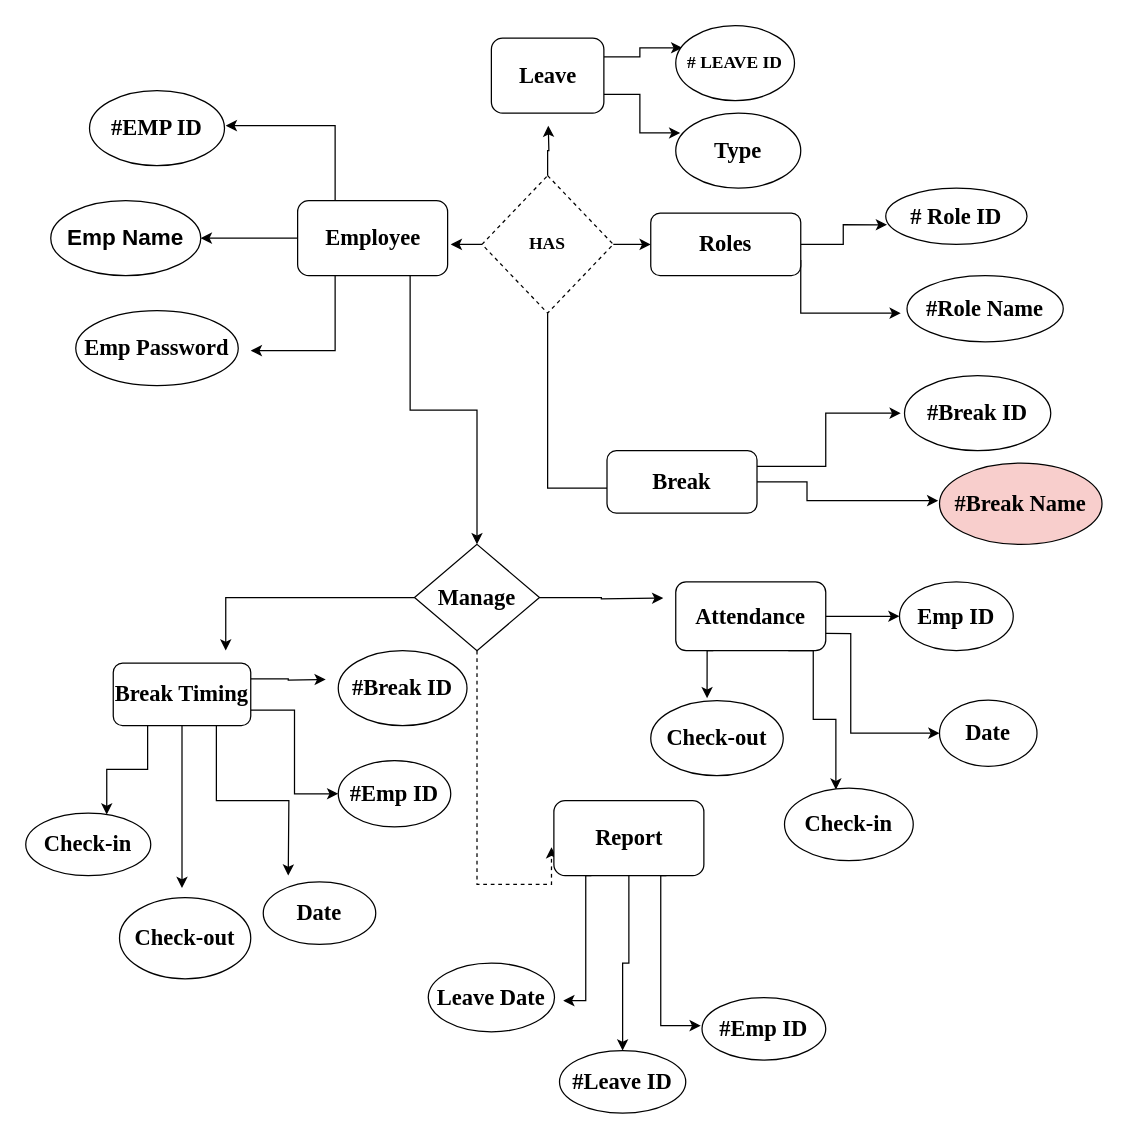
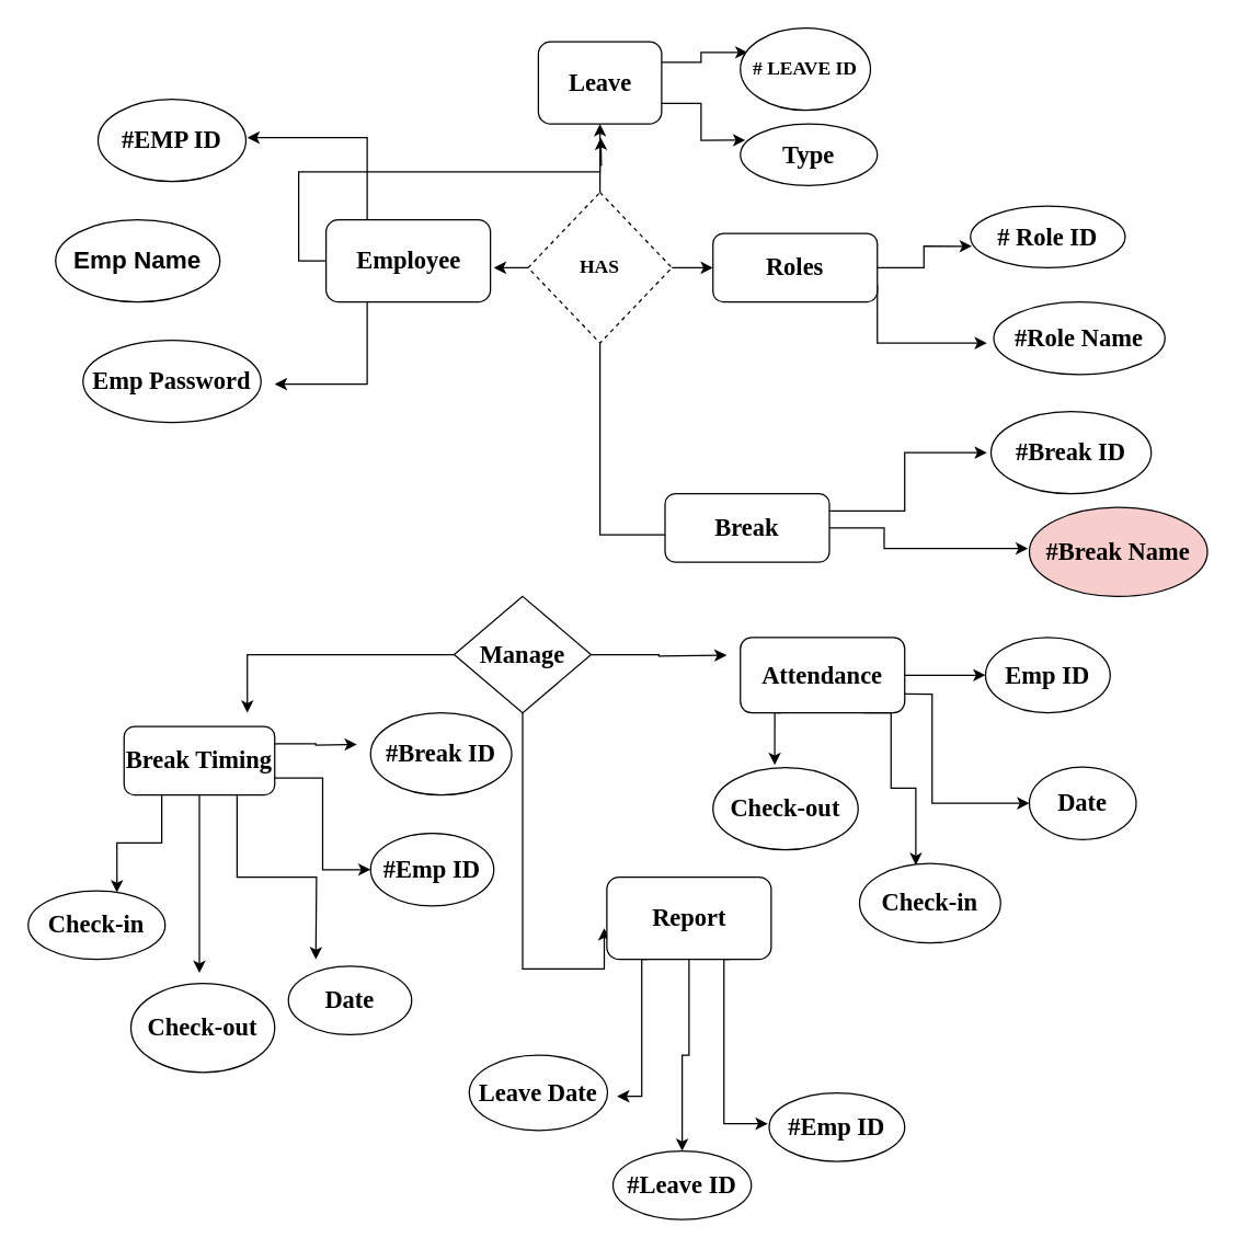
  <mxCell id="0" />
  <mxCell id="1" parent="0" />
  <mxCell id="2" value="&lt;font face=&quot;Times New Roman&quot; style=&quot;font-size: 18px&quot;&gt;&lt;b&gt;#EMP ID&lt;/b&gt;&lt;/font&gt;" style="ellipse;whiteSpace=wrap;html=1;" vertex="1" parent="1"><mxGeometry x="71" y="72" width="108" height="60" as="geometry" /></mxCell>
  <mxCell id="3" value="&lt;b&gt;&lt;font style=&quot;font-size: 18px&quot;&gt;Emp Name&lt;/font&gt;&lt;/b&gt;" style="ellipse;whiteSpace=wrap;html=1;" vertex="1" parent="1"><mxGeometry x="40" y="160" width="120" height="60" as="geometry" /></mxCell>
  <mxCell id="4" value="&lt;b&gt;&lt;font face=&quot;Times New Roman&quot; style=&quot;font-size: 18px&quot;&gt;Emp Password&lt;/font&gt;&lt;/b&gt;" style="ellipse;whiteSpace=wrap;html=1;" vertex="1" parent="1"><mxGeometry x="60" y="248" width="130" height="60" as="geometry" /></mxCell>
  <mxCell id="5" style="edgeStyle=orthogonalEdgeStyle;rounded=0;orthogonalLoop=1;jettySize=auto;html=1;exitX=0.25;exitY=0;exitDx=0;exitDy=0;" edge="1" parent="1" source="9"><mxGeometry relative="1" as="geometry"><mxPoint x="180" y="100" as="targetPoint" /><Array as="points"><mxPoint x="268" y="100" /></Array></mxGeometry></mxCell>
- <mxCell id="6" style="edgeStyle=orthogonalEdgeStyle;rounded=0;orthogonalLoop=1;jettySize=auto;html=1;exitX=0.75;exitY=1;exitDx=0;exitDy=0;entryX=0.5;entryY=0;entryDx=0;entryDy=0;" edge="1" parent="1" source="9" target="33"><mxGeometry relative="1" as="geometry" /></mxCell>
- <mxCell id="7" style="edgeStyle=orthogonalEdgeStyle;rounded=0;orthogonalLoop=1;jettySize=auto;html=1;exitX=0;exitY=0.5;exitDx=0;exitDy=0;entryX=1;entryY=0.5;entryDx=0;entryDy=0;" edge="1" parent="1" source="9" target="3"><mxGeometry relative="1" as="geometry" /></mxCell>
+ <mxCell id="7" style="edgeStyle=orthogonalEdgeStyle;rounded=0;orthogonalLoop=1;jettySize=auto;html=1;exitX=0;exitY=0.5;exitDx=0;exitDy=0;" edge="1" parent="1" source="9" target="17"><mxGeometry relative="1" as="geometry" /></mxCell>
  <mxCell id="8" style="edgeStyle=orthogonalEdgeStyle;rounded=0;orthogonalLoop=1;jettySize=auto;html=1;exitX=0.25;exitY=1;exitDx=0;exitDy=0;" edge="1" parent="1" source="9"><mxGeometry relative="1" as="geometry"><mxPoint x="200" y="280" as="targetPoint" /><Array as="points"><mxPoint x="268" y="280" /></Array></mxGeometry></mxCell>
  <mxCell id="9" value="&lt;b&gt;&lt;font style=&quot;font-size: 18px&quot; face=&quot;Times New Roman&quot;&gt;Employee&lt;/font&gt;&lt;/b&gt;" style="rounded=1;whiteSpace=wrap;html=1;" vertex="1" parent="1"><mxGeometry x="237.5" y="160" width="120" height="60" as="geometry" /></mxCell>
  <mxCell id="10" style="edgeStyle=orthogonalEdgeStyle;rounded=0;orthogonalLoop=1;jettySize=auto;html=1;exitX=0.5;exitY=0;exitDx=0;exitDy=0;" edge="1" parent="1" source="14"><mxGeometry relative="1" as="geometry"><mxPoint x="438" y="100" as="targetPoint" /></mxGeometry></mxCell>
  <mxCell id="11" style="edgeStyle=orthogonalEdgeStyle;rounded=0;orthogonalLoop=1;jettySize=auto;html=1;exitX=0.5;exitY=1;exitDx=0;exitDy=0;" edge="1" parent="1" source="14"><mxGeometry relative="1" as="geometry"><mxPoint x="510" y="390" as="targetPoint" /><Array as="points"><mxPoint x="438" y="390" /></Array></mxGeometry></mxCell>
  <mxCell id="12" style="edgeStyle=orthogonalEdgeStyle;rounded=0;orthogonalLoop=1;jettySize=auto;html=1;exitX=1;exitY=0.5;exitDx=0;exitDy=0;entryX=0;entryY=0.5;entryDx=0;entryDy=0;" edge="1" parent="1" source="14" target="22"><mxGeometry relative="1" as="geometry" /></mxCell>
  <mxCell id="13" style="edgeStyle=orthogonalEdgeStyle;rounded=0;orthogonalLoop=1;jettySize=auto;html=1;exitX=0;exitY=0.5;exitDx=0;exitDy=0;" edge="1" parent="1" source="14"><mxGeometry relative="1" as="geometry"><mxPoint x="360" y="195" as="targetPoint" /></mxGeometry></mxCell>
  <mxCell id="14" value="&lt;b&gt;&lt;font face=&quot;Times New Roman&quot; style=&quot;font-size: 14px&quot;&gt;HAS&lt;/font&gt;&lt;/b&gt;" style="rhombus;whiteSpace=wrap;html=1;dashed=1;" vertex="1" parent="1"><mxGeometry x="385" y="140" width="105" height="110" as="geometry" /></mxCell>
  <mxCell id="15" style="edgeStyle=orthogonalEdgeStyle;rounded=0;orthogonalLoop=1;jettySize=auto;html=1;exitX=1;exitY=0.25;exitDx=0;exitDy=0;entryX=0.055;entryY=0.296;entryDx=0;entryDy=0;entryPerimeter=0;" edge="1" parent="1" source="17" target="18"><mxGeometry relative="1" as="geometry" /></mxCell>
  <mxCell id="16" style="edgeStyle=orthogonalEdgeStyle;rounded=0;orthogonalLoop=1;jettySize=auto;html=1;exitX=1;exitY=0.75;exitDx=0;exitDy=0;entryX=0.036;entryY=0.264;entryDx=0;entryDy=0;entryPerimeter=0;" edge="1" parent="1" source="17" target="19"><mxGeometry relative="1" as="geometry" /></mxCell>
  <mxCell id="17" value="&lt;b&gt;&lt;font face=&quot;Times New Roman&quot; style=&quot;font-size: 18px&quot;&gt;Leave&lt;/font&gt;&lt;/b&gt;" style="rounded=1;whiteSpace=wrap;html=1;" vertex="1" parent="1"><mxGeometry x="392.5" y="30" width="90" height="60" as="geometry" /></mxCell>
  <mxCell id="18" value="&lt;b&gt;&lt;font style=&quot;font-size: 14px&quot; face=&quot;Times New Roman&quot;&gt;# LEAVE ID&lt;/font&gt;&lt;/b&gt;" style="ellipse;whiteSpace=wrap;html=1;" vertex="1" parent="1"><mxGeometry x="540" width="95" height="60" as="geometry" y="20" /></mxCell>
- <mxCell id="19" value="&lt;b&gt;&lt;font style=&quot;font-size: 18px&quot; face=&quot;Times New Roman&quot;&gt;Type&lt;/font&gt;&lt;/b&gt;" style="ellipse;whiteSpace=wrap;html=1;" vertex="1" parent="1"><mxGeometry x="540" y="90" width="100" height="60" as="geometry" /></mxCell>
+ <mxCell id="19" value="&lt;b&gt;&lt;font style=&quot;font-size: 18px&quot; face=&quot;Times New Roman&quot;&gt;Type&lt;/font&gt;&lt;/b&gt;" style="ellipse;whiteSpace=wrap;html=1;" vertex="1" parent="1"><mxGeometry x="540" y="90" width="100" height="45" as="geometry" /></mxCell>
  <mxCell id="20" style="edgeStyle=orthogonalEdgeStyle;rounded=0;orthogonalLoop=1;jettySize=auto;html=1;exitX=1;exitY=0.5;exitDx=0;exitDy=0;entryX=0.009;entryY=0.652;entryDx=0;entryDy=0;entryPerimeter=0;" edge="1" parent="1" source="22" target="26"><mxGeometry relative="1" as="geometry" /></mxCell>
  <mxCell id="21" style="edgeStyle=orthogonalEdgeStyle;rounded=0;orthogonalLoop=1;jettySize=auto;html=1;exitX=1;exitY=0.75;exitDx=0;exitDy=0;" edge="1" parent="1" source="22"><mxGeometry relative="1" as="geometry"><mxPoint x="720" y="250" as="targetPoint" /><Array as="points"><mxPoint x="640" y="250" /></Array></mxGeometry></mxCell>
  <mxCell id="22" value="&lt;font face=&quot;Times New Roman&quot; style=&quot;font-size: 18px&quot;&gt;&lt;b&gt;Roles&lt;/b&gt;&lt;/font&gt;" style="rounded=1;whiteSpace=wrap;html=1;" vertex="1" parent="1"><mxGeometry x="520" y="170" width="120" height="50" as="geometry" /></mxCell>
  <mxCell id="23" style="edgeStyle=orthogonalEdgeStyle;rounded=0;orthogonalLoop=1;jettySize=auto;html=1;exitX=1;exitY=0.25;exitDx=0;exitDy=0;" edge="1" parent="1" source="25"><mxGeometry relative="1" as="geometry"><mxPoint x="720" y="330" as="targetPoint" /><Array as="points"><mxPoint x="660" y="373" /><mxPoint x="660" y="330" /></Array></mxGeometry></mxCell>
  <mxCell id="24" style="edgeStyle=orthogonalEdgeStyle;rounded=0;orthogonalLoop=1;jettySize=auto;html=1;exitX=1;exitY=0.5;exitDx=0;exitDy=0;" edge="1" parent="1" source="25"><mxGeometry relative="1" as="geometry"><mxPoint x="750" y="400" as="targetPoint" /><Array as="points"><mxPoint x="645" y="400" /></Array></mxGeometry></mxCell>
  <mxCell id="25" value="&lt;b&gt;&lt;font face=&quot;Times New Roman&quot; style=&quot;font-size: 18px&quot;&gt;Break&lt;/font&gt;&lt;/b&gt;" style="rounded=1;whiteSpace=wrap;html=1;" vertex="1" parent="1"><mxGeometry x="485" y="360" width="120" height="50" as="geometry" /></mxCell>
  <mxCell id="26" value="&lt;b&gt;&lt;font face=&quot;Times New Roman&quot; style=&quot;font-size: 18px&quot;&gt;# Role ID&lt;/font&gt;&lt;/b&gt;" style="ellipse;whiteSpace=wrap;html=1;" vertex="1" parent="1"><mxGeometry x="708" y="150" width="113" height="45" as="geometry" /></mxCell>
  <mxCell id="27" value="&lt;b&gt;&lt;font style=&quot;font-size: 18px&quot; face=&quot;Times New Roman&quot;&gt;#Role Name&lt;/font&gt;&lt;/b&gt;" style="ellipse;whiteSpace=wrap;html=1;" vertex="1" parent="1"><mxGeometry x="725" y="220" width="125" height="53" as="geometry" /></mxCell>
  <mxCell id="28" value="&lt;b&gt;&lt;font style=&quot;font-size: 18px&quot; face=&quot;Times New Roman&quot;&gt;#Break ID&lt;/font&gt;&lt;/b&gt;" style="ellipse;whiteSpace=wrap;html=1;" vertex="1" parent="1"><mxGeometry x="723" y="300" width="117" height="60" as="geometry" /></mxCell>
  <mxCell id="29" value="&lt;b&gt;&lt;font style=&quot;font-size: 18px&quot; face=&quot;Times New Roman&quot;&gt;#Break Name&lt;/font&gt;&lt;/b&gt;" style="ellipse;whiteSpace=wrap;html=1;fillColor=#f8cecc;" vertex="1" parent="1"><mxGeometry x="751" y="370" width="130" height="65" as="geometry" /></mxCell>
  <mxCell id="30" style="edgeStyle=orthogonalEdgeStyle;rounded=0;orthogonalLoop=1;jettySize=auto;html=1;exitX=0;exitY=0.5;exitDx=0;exitDy=0;" edge="1" parent="1" source="33"><mxGeometry relative="1" as="geometry"><mxPoint x="180" y="520" as="targetPoint" /><Array as="points"><mxPoint x="180" y="478" /></Array></mxGeometry></mxCell>
  <mxCell id="31" style="edgeStyle=orthogonalEdgeStyle;rounded=0;orthogonalLoop=1;jettySize=auto;html=1;exitX=1;exitY=0.5;exitDx=0;exitDy=0;" edge="1" parent="1" source="33"><mxGeometry relative="1" as="geometry"><mxPoint x="530" y="478" as="targetPoint" /></mxGeometry></mxCell>
- <mxCell id="32" style="edgeStyle=orthogonalEdgeStyle;rounded=0;orthogonalLoop=1;jettySize=auto;html=1;exitX=0.5;exitY=1;exitDx=0;exitDy=0;entryX=-0.016;entryY=0.62;entryDx=0;entryDy=0;entryPerimeter=0;dashed=1;" edge="1" parent="1" source="33" target="48"><mxGeometry relative="1" as="geometry"><mxPoint x="381" y="720" as="targetPoint" /><Array as="points"><mxPoint x="381" y="707" /></Array></mxGeometry></mxCell>
+ <mxCell id="32" style="edgeStyle=orthogonalEdgeStyle;rounded=0;orthogonalLoop=1;jettySize=auto;html=1;exitX=0.5;exitY=1;exitDx=0;exitDy=0;entryX=-0.016;entryY=0.62;entryDx=0;entryDy=0;entryPerimeter=0;" edge="1" parent="1" source="33" target="48"><mxGeometry relative="1" as="geometry"><mxPoint x="381" y="720" as="targetPoint" /><Array as="points"><mxPoint x="381" y="707" /></Array></mxGeometry></mxCell>
  <mxCell id="33" value="&lt;b&gt;&lt;font style=&quot;font-size: 18px&quot; face=&quot;Times New Roman&quot;&gt;Manage&lt;/font&gt;&lt;/b&gt;" style="rhombus;whiteSpace=wrap;html=1;" vertex="1" parent="1"><mxGeometry x="331" y="435" width="100" height="85" as="geometry" /></mxCell>
  <mxCell id="34" style="edgeStyle=orthogonalEdgeStyle;rounded=0;orthogonalLoop=1;jettySize=auto;html=1;exitX=1;exitY=0.75;exitDx=0;exitDy=0;entryX=0;entryY=0.5;entryDx=0;entryDy=0;" edge="1" parent="1" source="39" target="44"><mxGeometry relative="1" as="geometry" /></mxCell>
  <mxCell id="35" style="edgeStyle=orthogonalEdgeStyle;rounded=0;orthogonalLoop=1;jettySize=auto;html=1;exitX=0.5;exitY=1;exitDx=0;exitDy=0;" edge="1" parent="1" source="39"><mxGeometry relative="1" as="geometry"><mxPoint x="145" y="710" as="targetPoint" /></mxGeometry></mxCell>
  <mxCell id="36" style="edgeStyle=orthogonalEdgeStyle;rounded=0;orthogonalLoop=1;jettySize=auto;html=1;exitX=0.25;exitY=1;exitDx=0;exitDy=0;entryX=0.648;entryY=0.024;entryDx=0;entryDy=0;entryPerimeter=0;" edge="1" parent="1" source="39" target="40"><mxGeometry relative="1" as="geometry" /></mxCell>
  <mxCell id="37" style="edgeStyle=orthogonalEdgeStyle;rounded=0;orthogonalLoop=1;jettySize=auto;html=1;exitX=0.75;exitY=1;exitDx=0;exitDy=0;" edge="1" parent="1" source="39"><mxGeometry relative="1" as="geometry"><mxPoint x="230" y="700" as="targetPoint" /></mxGeometry></mxCell>
  <mxCell id="38" style="edgeStyle=orthogonalEdgeStyle;rounded=0;orthogonalLoop=1;jettySize=auto;html=1;exitX=1;exitY=0.25;exitDx=0;exitDy=0;" edge="1" parent="1" source="39"><mxGeometry relative="1" as="geometry"><mxPoint x="260" y="543" as="targetPoint" /></mxGeometry></mxCell>
  <mxCell id="39" value="&lt;font face=&quot;Times New Roman&quot; style=&quot;font-size: 18px&quot;&gt;&lt;b&gt;Break Timing&lt;/b&gt;&lt;/font&gt;" style="rounded=1;whiteSpace=wrap;html=1;" vertex="1" parent="1"><mxGeometry x="90" y="530" width="110" height="50" as="geometry" /></mxCell>
  <mxCell id="40" value="&lt;b&gt;&lt;font style=&quot;font-size: 18px&quot; face=&quot;Times New Roman&quot;&gt;Check-in&lt;/font&gt;&lt;/b&gt;" style="ellipse;whiteSpace=wrap;html=1;" vertex="1" parent="1"><mxGeometry x="20" y="650" width="100" height="50" as="geometry" /></mxCell>
  <mxCell id="41" value="&lt;b&gt;&lt;font face=&quot;Times New Roman&quot; style=&quot;font-size: 18px&quot;&gt;Check-out&lt;/font&gt;&lt;/b&gt;" style="ellipse;whiteSpace=wrap;html=1;" vertex="1" parent="1"><mxGeometry x="95" y="717.5" width="105" height="65" as="geometry" /></mxCell>
  <mxCell id="42" value="&lt;b&gt;&lt;font style=&quot;font-size: 18px&quot; face=&quot;Times New Roman&quot;&gt;Date&lt;/font&gt;&lt;/b&gt;" style="ellipse;whiteSpace=wrap;html=1;" vertex="1" parent="1"><mxGeometry x="210" y="705" width="90" height="50" as="geometry" /></mxCell>
  <mxCell id="43" value="&lt;b&gt;&lt;font style=&quot;font-size: 18px&quot; face=&quot;Times New Roman&quot;&gt;#Break ID&lt;/font&gt;&lt;/b&gt;" style="ellipse;whiteSpace=wrap;html=1;" vertex="1" parent="1"><mxGeometry x="270" y="520" width="103" height="60" as="geometry" /></mxCell>
  <mxCell id="44" value="&lt;b&gt;&lt;font style=&quot;font-size: 18px&quot; face=&quot;Times New Roman&quot;&gt;#Emp ID&lt;/font&gt;&lt;/b&gt;" style="ellipse;whiteSpace=wrap;html=1;" vertex="1" parent="1"><mxGeometry x="270" y="608" width="90" height="53" as="geometry" /></mxCell>
  <mxCell id="45" style="edgeStyle=orthogonalEdgeStyle;rounded=0;orthogonalLoop=1;jettySize=auto;html=1;exitX=0.5;exitY=1;exitDx=0;exitDy=0;" edge="1" parent="1" source="48" target="49"><mxGeometry relative="1" as="geometry" /></mxCell>
  <mxCell id="46" style="edgeStyle=orthogonalEdgeStyle;rounded=0;orthogonalLoop=1;jettySize=auto;html=1;exitX=0.75;exitY=1;exitDx=0;exitDy=0;" edge="1" parent="1" source="48"><mxGeometry relative="1" as="geometry"><mxPoint x="560" y="820" as="targetPoint" /><Array as="points"><mxPoint x="528" y="820" /></Array></mxGeometry></mxCell>
  <mxCell id="47" style="edgeStyle=orthogonalEdgeStyle;rounded=0;orthogonalLoop=1;jettySize=auto;html=1;exitX=0.25;exitY=1;exitDx=0;exitDy=0;" edge="1" parent="1" source="48"><mxGeometry relative="1" as="geometry"><mxPoint x="450" y="800" as="targetPoint" /><Array as="points"><mxPoint x="468" y="800" /></Array></mxGeometry></mxCell>
  <mxCell id="48" value="&lt;b&gt;&lt;font style=&quot;font-size: 18px&quot; face=&quot;Times New Roman&quot;&gt;Report&lt;/font&gt;&lt;/b&gt;" style="rounded=1;whiteSpace=wrap;html=1;" vertex="1" parent="1"><mxGeometry x="442.5" y="640" width="120" height="60" as="geometry" /></mxCell>
  <mxCell id="49" value="&lt;b&gt;&lt;font style=&quot;font-size: 18px&quot; face=&quot;Times New Roman&quot;&gt;#Leave ID&lt;/font&gt;&lt;/b&gt;" style="ellipse;whiteSpace=wrap;html=1;" vertex="1" parent="1"><mxGeometry x="447" y="840" width="101" height="50" as="geometry" /></mxCell>
  <mxCell id="50" value="&lt;b&gt;&lt;font style=&quot;font-size: 18px&quot; face=&quot;Times New Roman&quot;&gt;#Emp ID&lt;/font&gt;&lt;/b&gt;" style="ellipse;whiteSpace=wrap;html=1;" vertex="1" parent="1"><mxGeometry x="561" y="797.5" width="99" height="50" as="geometry" /></mxCell>
  <mxCell id="51" value="&lt;font style=&quot;font-size: 18px&quot; face=&quot;Times New Roman&quot;&gt;&lt;b&gt;Leave Date&lt;/b&gt;&lt;/font&gt;" style="ellipse;whiteSpace=wrap;html=1;" vertex="1" parent="1"><mxGeometry x="342" y="770" width="101" height="55" as="geometry" /></mxCell>
  <mxCell id="52" style="edgeStyle=orthogonalEdgeStyle;rounded=0;orthogonalLoop=1;jettySize=auto;html=1;exitX=1;exitY=0.75;exitDx=0;exitDy=0;entryX=0;entryY=0.5;entryDx=0;entryDy=0;" edge="1" parent="1" source="56" target="59"><mxGeometry relative="1" as="geometry"><mxPoint x="700" y="590" as="targetPoint" /><Array as="points"><mxPoint x="680" y="506" /><mxPoint x="680" y="586" /></Array></mxGeometry></mxCell>
  <mxCell id="53" style="edgeStyle=orthogonalEdgeStyle;rounded=0;orthogonalLoop=1;jettySize=auto;html=1;exitX=0.75;exitY=1;exitDx=0;exitDy=0;entryX=0.399;entryY=0.021;entryDx=0;entryDy=0;entryPerimeter=0;" edge="1" parent="1" source="56" target="60"><mxGeometry relative="1" as="geometry"><Array as="points"><mxPoint x="650" y="520" /><mxPoint x="650" y="575" /><mxPoint x="668" y="575" /></Array></mxGeometry></mxCell>
  <mxCell id="54" style="edgeStyle=orthogonalEdgeStyle;rounded=0;orthogonalLoop=1;jettySize=auto;html=1;exitX=1;exitY=0.5;exitDx=0;exitDy=0;entryX=0;entryY=0.5;entryDx=0;entryDy=0;" edge="1" parent="1" source="56" target="58"><mxGeometry relative="1" as="geometry" /></mxCell>
  <mxCell id="55" style="edgeStyle=orthogonalEdgeStyle;rounded=0;orthogonalLoop=1;jettySize=auto;html=1;exitX=0.25;exitY=1;exitDx=0;exitDy=0;entryX=0.425;entryY=-0.032;entryDx=0;entryDy=0;entryPerimeter=0;" edge="1" parent="1" source="56" target="57"><mxGeometry relative="1" as="geometry" /></mxCell>
  <mxCell id="56" value="&lt;font face=&quot;Times New Roman&quot; style=&quot;font-size: 18px&quot;&gt;&lt;b&gt;Attendance&lt;/b&gt;&lt;/font&gt;" style="rounded=1;whiteSpace=wrap;html=1;" vertex="1" parent="1"><mxGeometry x="540" y="465" width="120" height="55" as="geometry" /></mxCell>
  <mxCell id="57" value="&lt;font face=&quot;Times New Roman&quot; style=&quot;font-size: 18px&quot;&gt;&lt;b&gt;Check-out&lt;/b&gt;&lt;/font&gt;" style="ellipse;whiteSpace=wrap;html=1;" vertex="1" parent="1"><mxGeometry x="520" y="560" width="106" height="60" as="geometry" /></mxCell>
  <mxCell id="58" value="&lt;b&gt;&lt;font face=&quot;Times New Roman&quot; style=&quot;font-size: 18px&quot;&gt;Emp ID&lt;/font&gt;&lt;/b&gt;" style="ellipse;whiteSpace=wrap;html=1;" vertex="1" parent="1"><mxGeometry x="719" y="465" width="91" height="55" as="geometry" /></mxCell>
  <mxCell id="59" value="&lt;b&gt;&lt;font style=&quot;font-size: 18px&quot; face=&quot;Times New Roman&quot;&gt;Date&lt;/font&gt;&lt;/b&gt;" style="ellipse;whiteSpace=wrap;html=1;" vertex="1" parent="1"><mxGeometry x="751" y="559.5" width="78" height="53" as="geometry" /></mxCell>
  <mxCell id="60" value="&lt;b&gt;&lt;font style=&quot;font-size: 18px&quot; face=&quot;Times New Roman&quot;&gt;Check-in&lt;/font&gt;&lt;/b&gt;" style="ellipse;whiteSpace=wrap;html=1;" vertex="1" parent="1"><mxGeometry x="627" y="630" width="103" height="58" as="geometry" /></mxCell>
